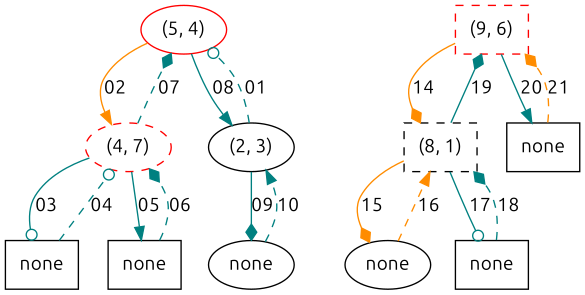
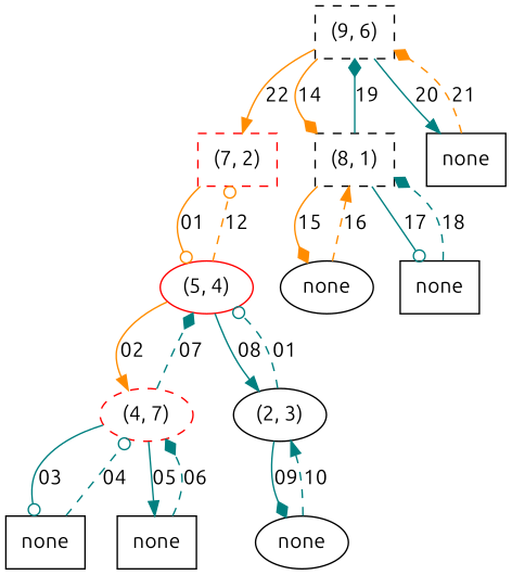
  digraph {
    fontname=Ubuntu
    node [fontname=Ubuntu shape=box]
    edge [arrowhead=diamond color=teal fontname=Ubuntu]
+   n1 [color=red label="(7, 2)" style=dashed]
    n2 [color=red label="(5, 4)" shape=ellipse]
    n3 [color=red label="(4, 7)" shape=ellipse style=dashed]
    n4 [label="(2, 3)" shape=ellipse]
-   n5 [color=red label="(9, 6)" style=dashed]
+   n5 [color=black label="(9, 6)" style=dashed]
    n6 [color=black label="(8, 1)" style=dashed]
    n7 [label=none]
    n8 [label=none]
    n9 [label=none]
    n10 [label=none shape=ellipse]
    n11 [label=none shape=ellipse]
    n12 [label=none]
+   n1 -> n2 [arrowhead=odot color=darkorange label=01]
+   n2 -> n1 [arrowhead=odot color=darkorange label=12 style=dashed]
    n2 -> n3 [arrowhead=normal color=darkorange label=02]
    n2 -> n4 [arrowhead=normal label=08]
    n3 -> n2 [label=07 style=dashed]
    n3 -> n8 [arrowhead=odot label=03]
    n3 -> n9 [arrowhead=normal label=05]
    n4 -> n2 [arrowhead=odot label=01 style=dashed]
    n4 -> n10 [label=09]
+   n5 -> n1 [arrowhead=normal color=darkorange label=22]
    n5 -> n6 [color=darkorange label=14]
    n5 -> n7 [arrowhead=normal label=20]
    n6 -> n5 [label=19 style=solid]
    n6 -> n11 [color=darkorange label=15]
    n6 -> n12 [arrowhead=odot label=17]
    n7 -> n5 [color=darkorange label=21 style=dashed]
    n8 -> n3 [arrowhead=odot label=04 style=dashed]
    n9 -> n3 [label=06 style=dashed]
    n10 -> n4 [arrowhead=normal label=10 style=dashed]
    n11 -> n6 [arrowhead=normal color=darkorange label=16 style=dashed]
    n12 -> n6 [label=18 style=dashed]
  }
